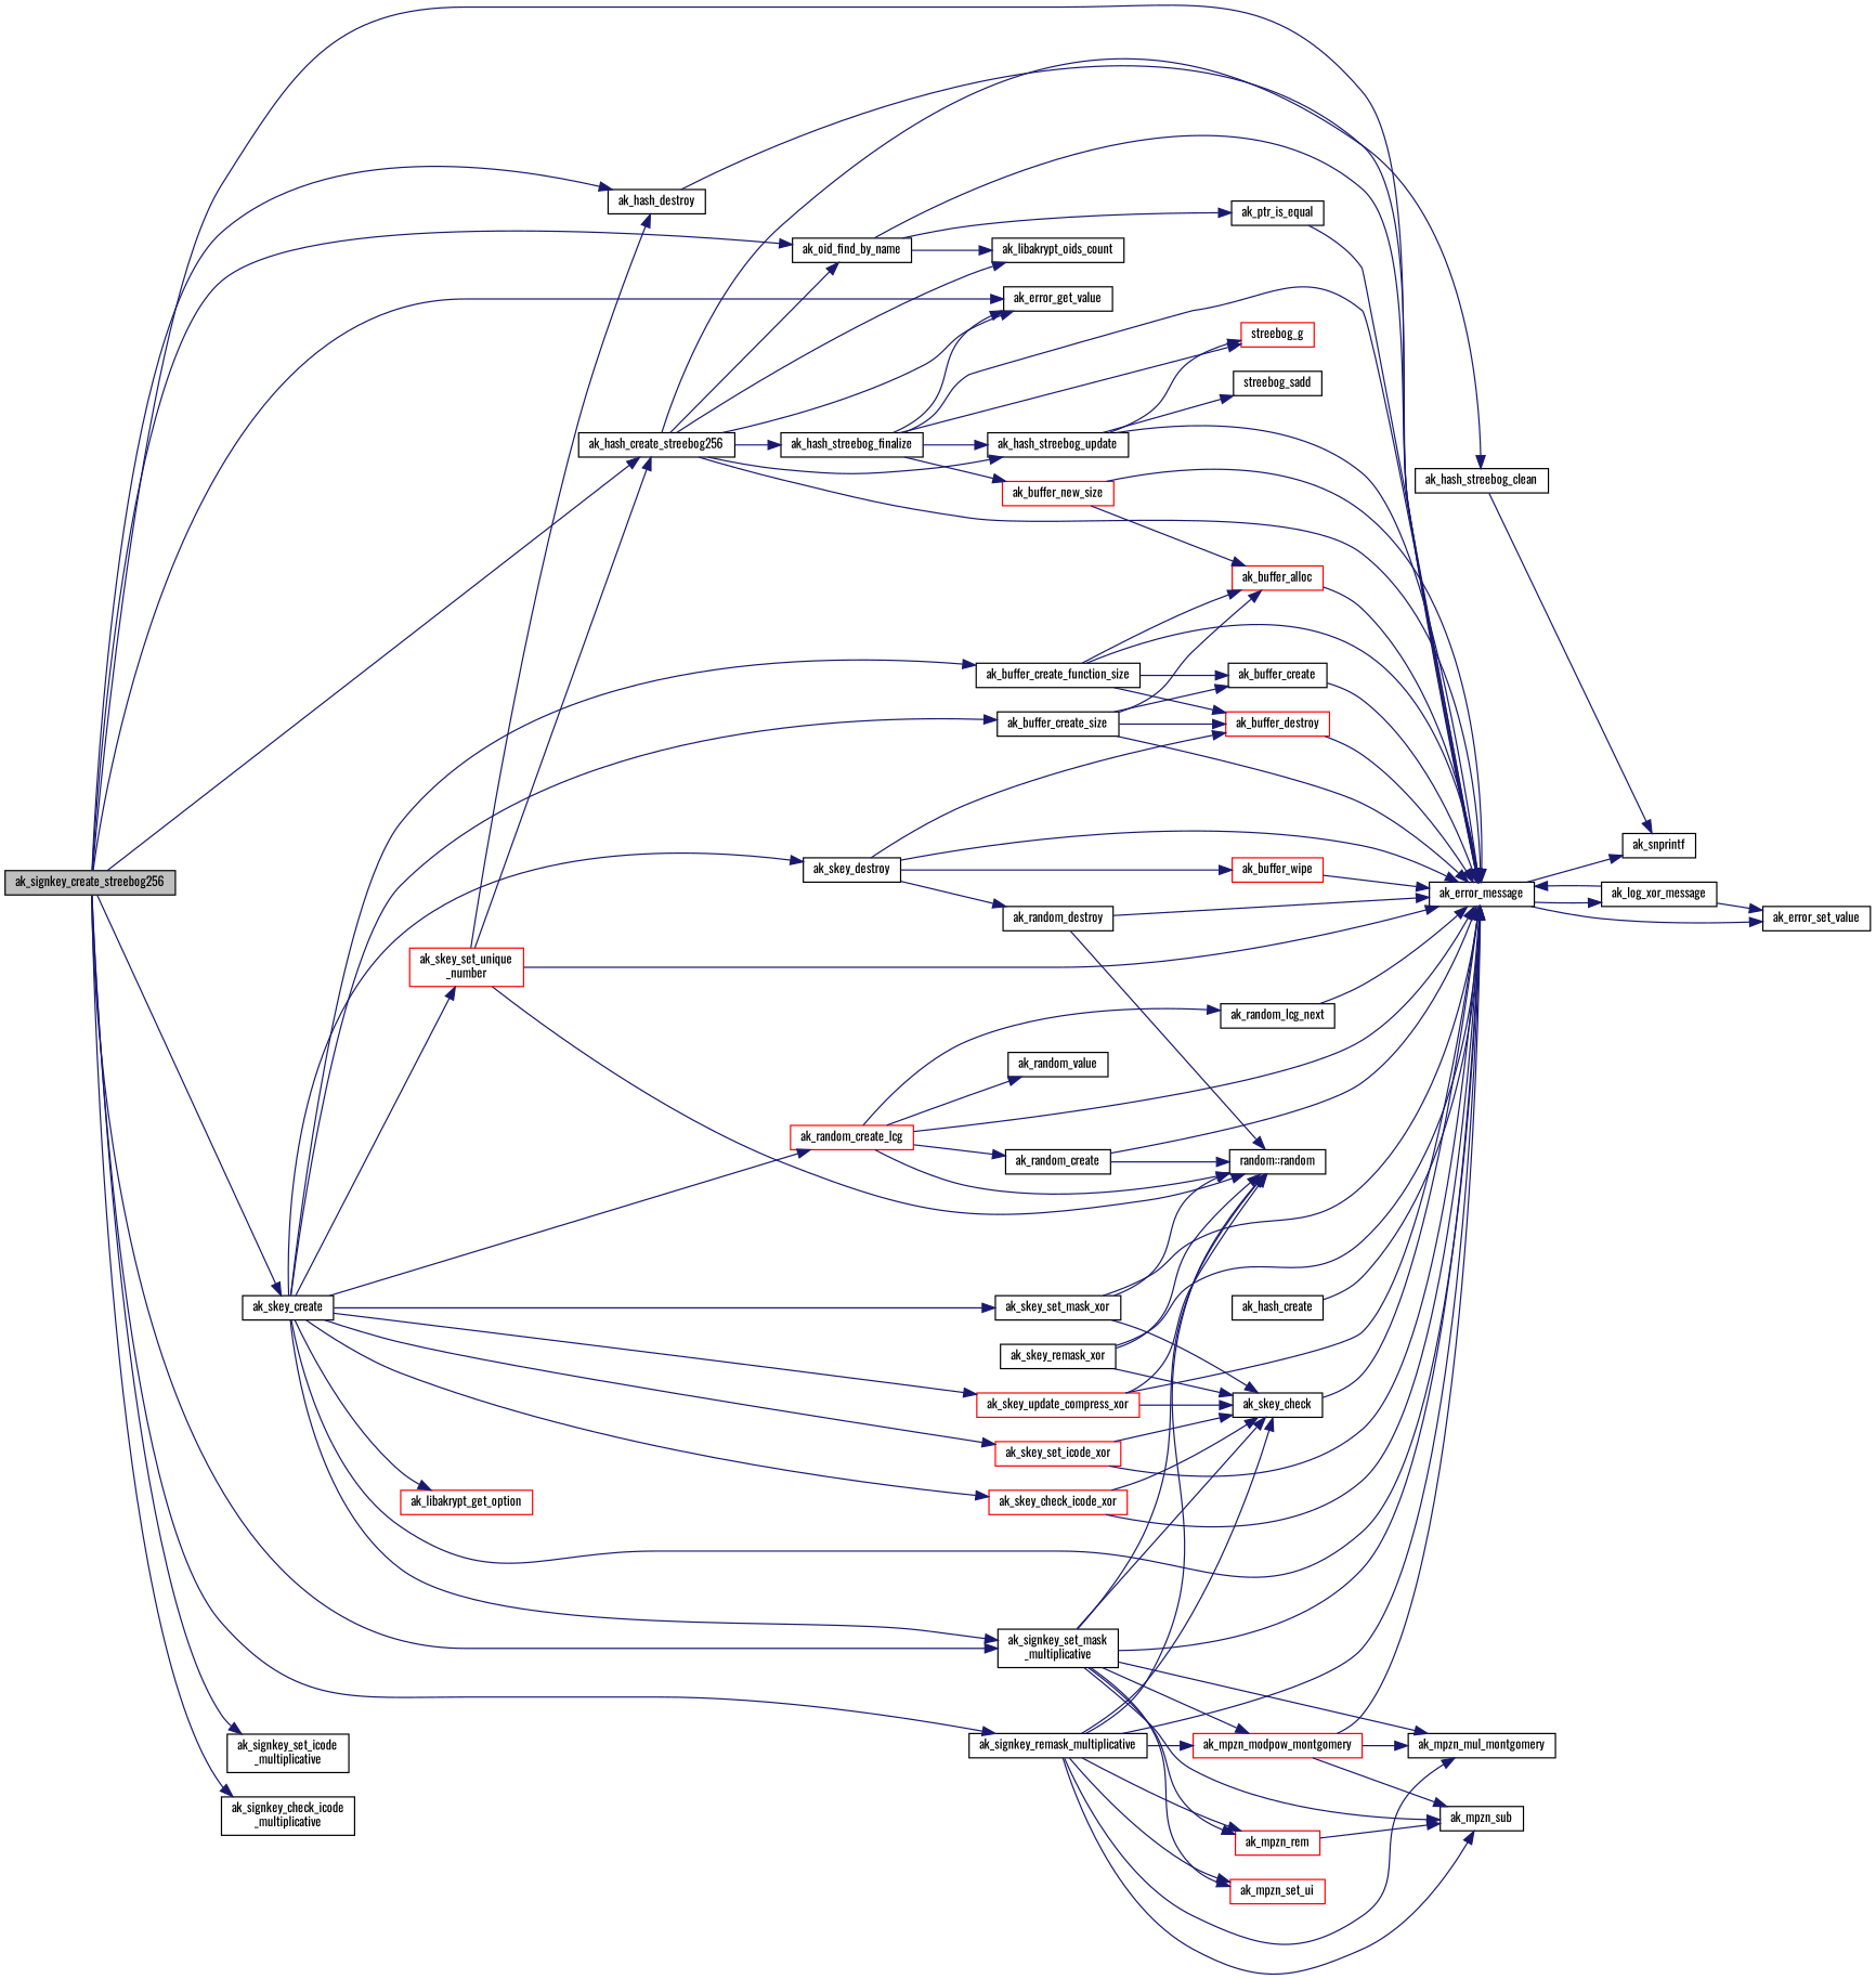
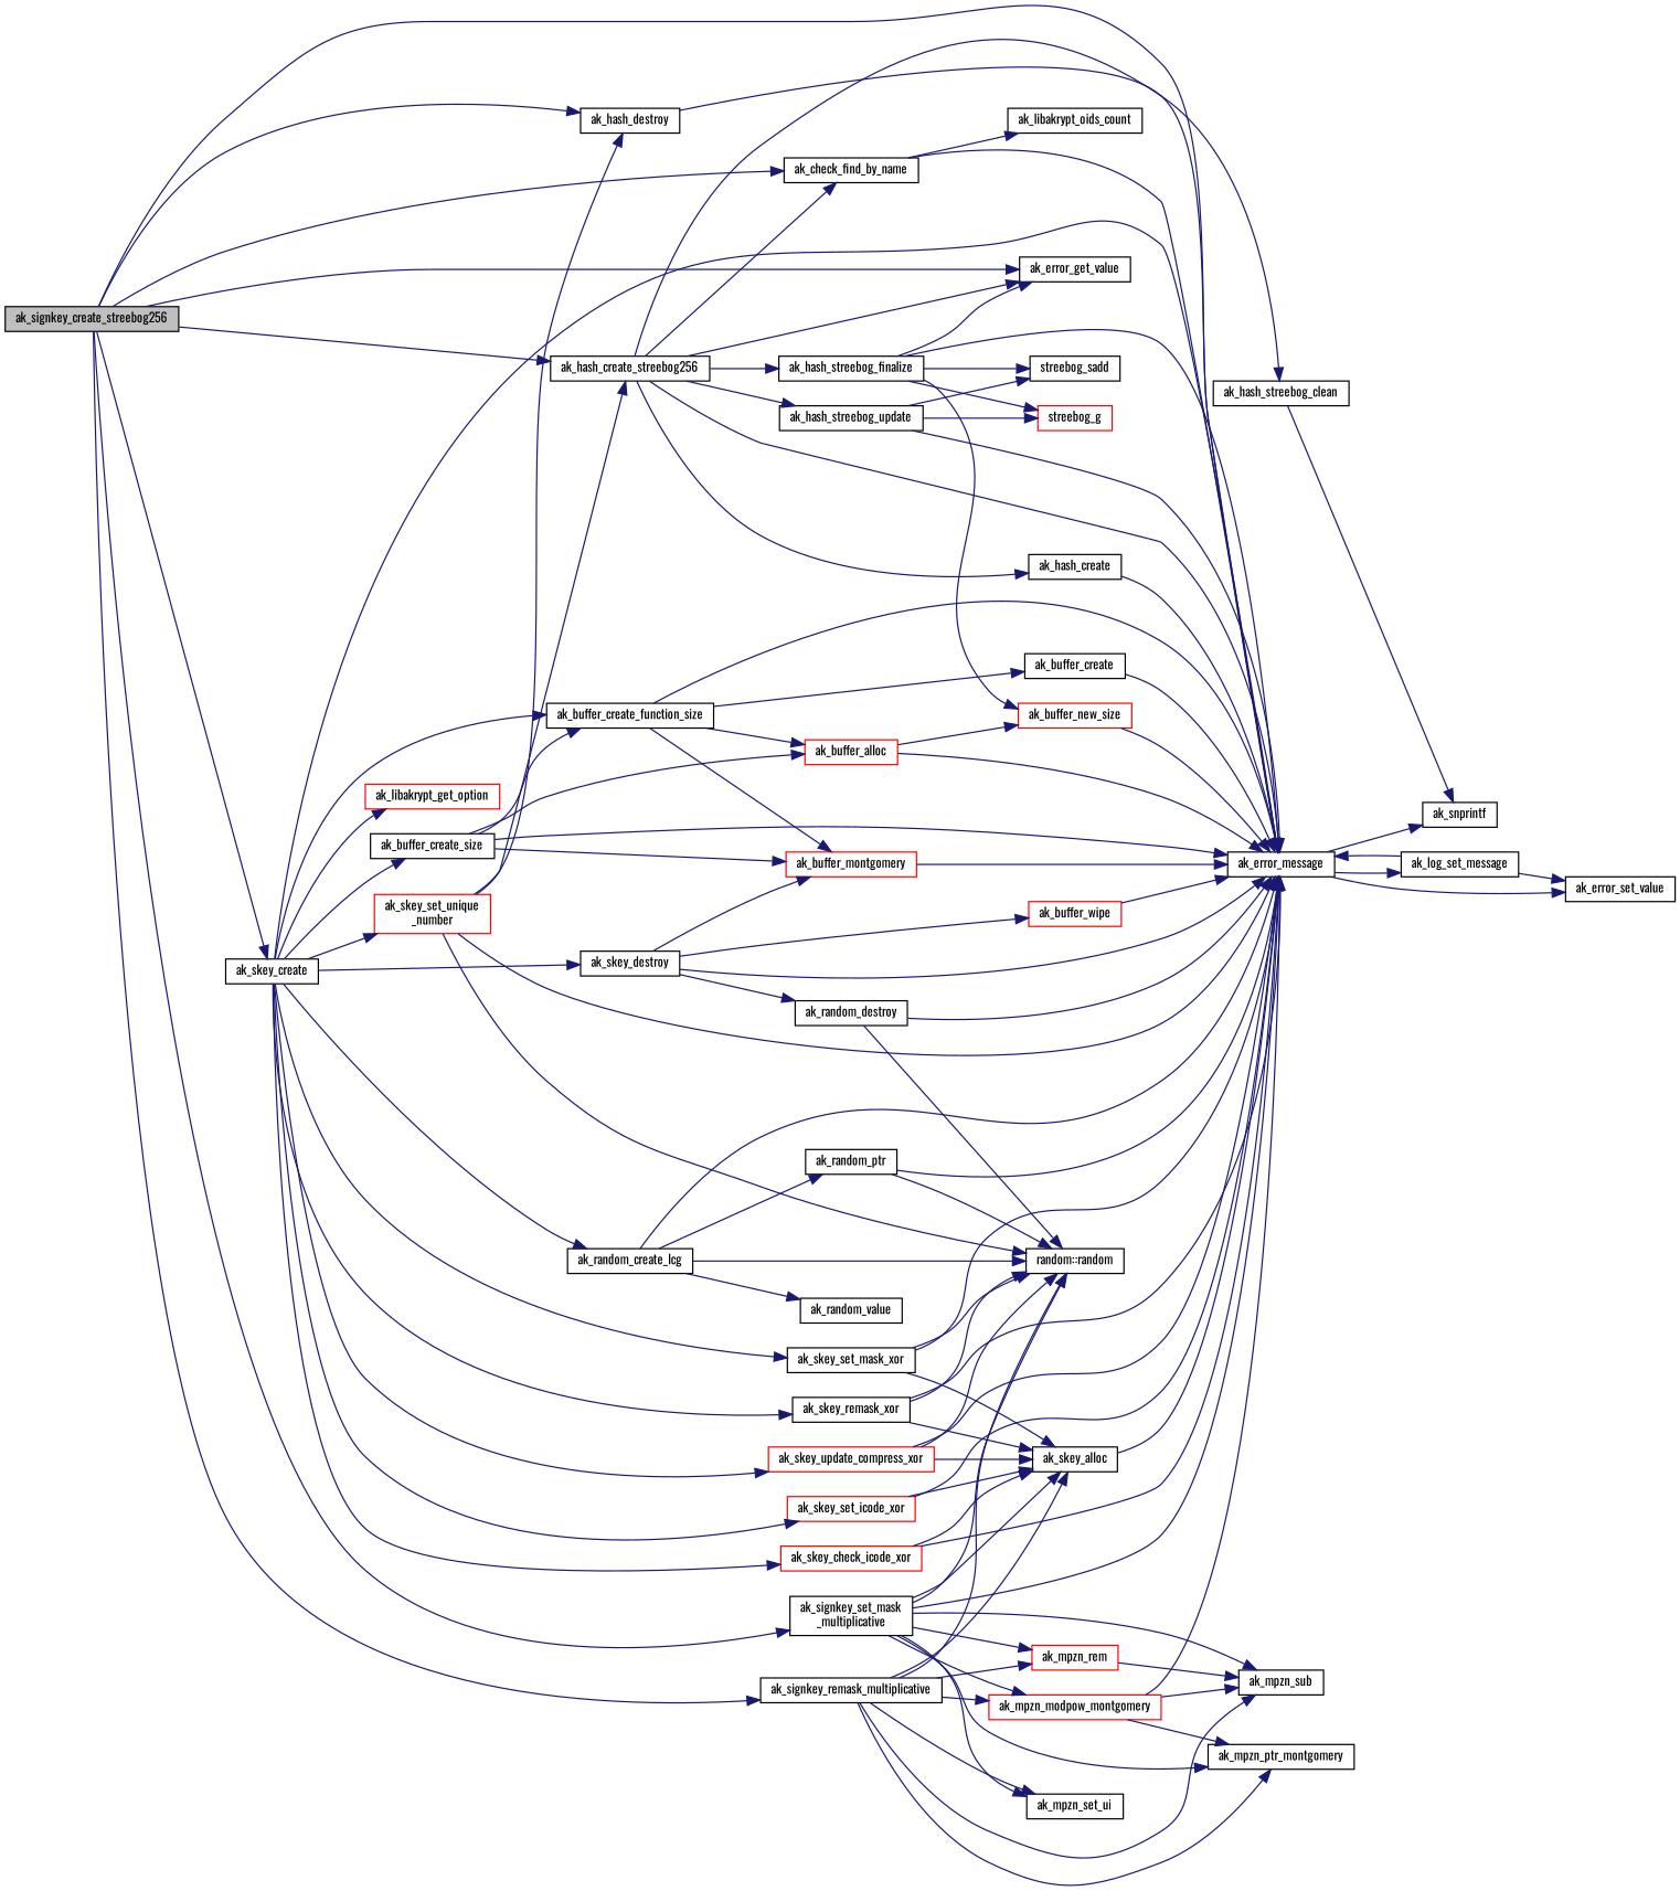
  digraph {
    fontname=Oswald
    rankdir=LR
    node [color=black fillcolor=white fontname=Oswald fontsize=10 shape=record style=filled]
    edge [color=midnightblue fontname=Oswald fontsize=10 labelfontname=Helvetica labelfontsize=10 style=solid]
    n1 [fillcolor=grey75 fontcolor=black height=0.2 label=ak_signkey_create_streebog256 width=0.4]
    n2 [height=0.2 label=ak_error_message width=0.4]
    n3 [height=0.2 label=ak_hash_create_streebog256 width=0.4]
-   n4 [height=0.2 label=ak_oid_find_by_name width=0.4]
+   n4 [height=0.2 label=ak_check_find_by_name width=0.4]
    n5 [height=0.2 label=ak_error_get_value width=0.4]
    n6 [height=0.2 label=ak_skey_create width=0.4]
    n7 [height=0.2 label=ak_hash_destroy width=0.4]
    n8 [height=0.2 label="ak_signkey_set_mask\l_multiplicative" width=0.4]
    n9 [height=0.2 label=ak_signkey_remask_multiplicative width=0.4]
-   n10 [height=0.2 label="ak_signkey_set_icode\l_multiplicative" width=0.4]
-   n11 [height=0.2 label="ak_signkey_check_icode\l_multiplicative" width=0.4]
    n12 [height=0.2 label=ak_snprintf width=0.4]
-   n13 [height=0.2 label=ak_log_xor_message width=0.4]
+   n13 [height=0.2 label=ak_log_set_message width=0.4]
    n14 [height=0.2 label=ak_error_set_value width=0.4]
    n15 [height=0.2 label=ak_hash_create width=0.4]
    n16 [height=0.2 label=ak_hash_streebog_clean width=0.4]
    n17 [height=0.2 label=ak_hash_streebog_update width=0.4]
    n18 [height=0.2 label=ak_hash_streebog_finalize width=0.4]
-   n19 [height=0.2 label=ak_ptr_is_equal width=0.4]
    n20 [height=0.2 label=ak_libakrypt_oids_count width=0.4]
    n21 [height=0.2 label=ak_buffer_create_function_size width=0.4]
    n22 [height=0.2 label=ak_skey_destroy width=0.4]
    n23 [height=0.2 label=ak_buffer_create_size width=0.4]
-   n24 [color=red height=0.2 label=ak_random_create_lcg width=0.4]
+   n24 [height=0.2 label=ak_random_create_lcg width=0.4]
    n25 [color=red height=0.2 label=ak_libakrypt_get_option width=0.4]
    n26 [color=red height=0.2 label="ak_skey_set_unique\l_number" width=0.4]
    n27 [height=0.2 label=ak_skey_set_mask_xor width=0.4]
    n28 [height=0.2 label=ak_skey_remask_xor width=0.4]
    n29 [color=red height=0.2 label=ak_skey_set_icode_xor width=0.4]
    n30 [color=red height=0.2 label=ak_skey_check_icode_xor width=0.4]
    n31 [color=red height=0.2 label=ak_skey_update_compress_xor width=0.4]
    n32 [height=0.2 label="random::random" width=0.4]
-   n33 [height=0.2 label=ak_skey_check width=0.4]
+   n33 [height=0.2 label=ak_skey_alloc width=0.4]
    n34 [color=red height=0.2 label=ak_mpzn_rem width=0.4]
    n35 [height=0.2 label=ak_mpzn_sub width=0.4]
-   n36 [height=0.2 label=ak_mpzn_mul_montgomery width=0.4]
-   n37 [color=red height=0.2 label=ak_mpzn_set_ui width=0.4]
+   n36 [height=0.2 label=ak_mpzn_ptr_montgomery width=0.4]
+   n37 [height=0.2 label=ak_mpzn_set_ui width=0.4]
    n38 [color=red height=0.2 label=ak_mpzn_modpow_montgomery width=0.4]
    n39 [color=red height=0.2 label=streebog_g width=0.4]
    n40 [height=0.2 label=streebog_sadd width=0.4]
    n41 [color=red height=0.2 label=ak_buffer_new_size width=0.4]
    n42 [color=red height=0.2 label=ak_buffer_alloc width=0.4]
    n43 [height=0.2 label=ak_buffer_create width=0.4]
-   n44 [color=red height=0.2 label=ak_buffer_destroy width=0.4]
+   n44 [color=red height=0.2 label=ak_buffer_montgomery width=0.4]
    n45 [color=red height=0.2 label=ak_buffer_wipe width=0.4]
    n46 [height=0.2 label=ak_random_destroy width=0.4]
    n47 [height=0.2 label=ak_random_value width=0.4]
-   n48 [height=0.2 label=ak_random_create width=0.4]
-   n49 [height=0.2 label=ak_random_lcg_next width=0.4]
+   n48 [height=0.2 label=ak_random_ptr width=0.4]
    n1 -> n2
    n1 -> n3
    n1 -> n4
    n1 -> n5
    n1 -> n6
    n1 -> n7
    n1 -> n8
    n1 -> n9
-   n1 -> n10
-   n1 -> n11
    n2 -> n12
    n2 -> n13
    n2 -> n14
    n3 -> n2
    n3 -> n4
    n3 -> n5
-   n3 -> n20
+   n3 -> n15
    n3 -> n16
    n3 -> n17
    n3 -> n18
    n4 -> n2
-   n4 -> n19
    n4 -> n20
    n6 -> n2
    n6 -> n21
    n6 -> n22
    n6 -> n23
    n6 -> n24
    n6 -> n25
    n6 -> n26
    n6 -> n27
-   n6 -> n8
+   n6 -> n28
    n6 -> n29
    n6 -> n30
    n6 -> n31
    n7 -> n2
    n8 -> n2
    n8 -> n32
    n8 -> n33
    n8 -> n34
    n8 -> n35
    n8 -> n36
    n8 -> n37
    n8 -> n38
-   n9 -> n2
    n9 -> n32
    n9 -> n33
    n9 -> n34
    n9 -> n35
    n9 -> n36
    n9 -> n37
    n9 -> n38
    n13 -> n2
    n13 -> n14
    n15 -> n2
    n16 -> n12
    n17 -> n2
    n17 -> n39
    n17 -> n40
    n18 -> n2
    n18 -> n5
    n18 -> n39
-   n18 -> n17
+   n18 -> n40
    n18 -> n41
-   n19 -> n2
    n21 -> n2
    n21 -> n42
    n21 -> n43
    n21 -> n44
    n22 -> n2
    n22 -> n44
    n22 -> n45
    n22 -> n46
    n23 -> n2
    n23 -> n42
-   n23 -> n43
+   n23 -> n21
    n23 -> n44
    n24 -> n2
    n24 -> n32
    n24 -> n47
    n24 -> n48
-   n24 -> n49
    n26 -> n2
    n26 -> n3
    n26 -> n7
    n26 -> n32
    n27 -> n2
    n27 -> n32
    n27 -> n33
    n28 -> n2
    n28 -> n32
    n28 -> n33
    n29 -> n2
    n29 -> n33
    n30 -> n2
    n30 -> n33
    n31 -> n2
    n31 -> n32
    n31 -> n33
    n33 -> n2
    n34 -> n35
    n38 -> n2
    n38 -> n35
    n38 -> n36
    n41 -> n2
-   n41 -> n42
+   n42 -> n41
    n42 -> n2
    n43 -> n2
    n44 -> n2
    n45 -> n2
    n46 -> n2
    n46 -> n32
    n48 -> n2
    n48 -> n32
-   n49 -> n2
  }
